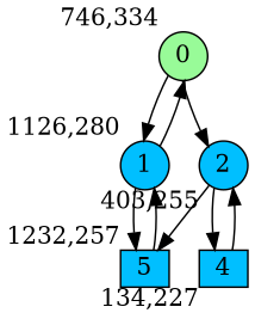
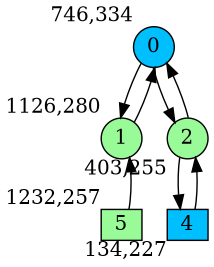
  digraph {
    bgcolor=white
    node [fillcolor=palegreen fixedsize=true shape=circle style=filled]
-   0 [height=0.3 width=0.4 xlabel="746,334"]
-   1 [fillcolor=deepskyblue height=0.3 width=0.4 xlabel="1126,280"]
-   2 [fillcolor=deepskyblue height=0.3 width=0.4 xlabel="403,255"]
-   5 [fillcolor=deepskyblue height=0.3 shape=box width=0.4 xlabel="1232,257"]
+   0 [fillcolor=deepskyblue height=0.3 width=0.4 xlabel="746,334"]
+   1 [height=0.3 width=0.4 xlabel="1126,280"]
+   2 [height=0.3 width=0.4 xlabel="403,255"]
+   5 [height=0.3 shape=box width=0.4 xlabel="1232,257"]
    4 [fillcolor=deepskyblue height=0.3 shape=box width=0.4 xlabel="134,227"]
    0 -> 1
    0 -> 2
    1 -> 0
-   1 -> 5
-   2 -> 5
+   2 -> 0
    2 -> 4
    5 -> 1
    4 -> 2
  }
